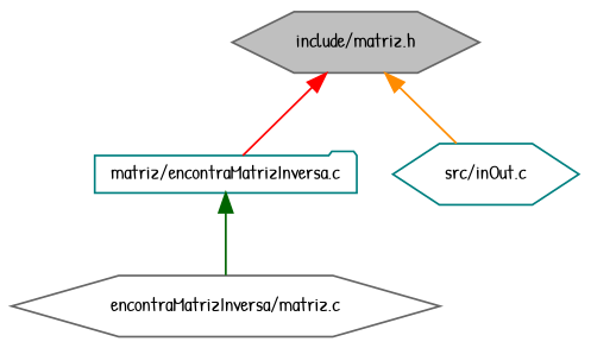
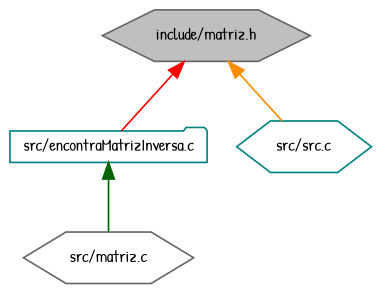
  digraph {
    fontname="Patrick Hand"
    node [color=gray40 fillcolor=white fontname="Patrick Hand" fontsize=10 shape=hexagon style=filled]
    edge [dir=back fontname="Patrick Hand" fontsize=10 labelfontname=Helvetica labelfontsize=10 style=solid]
    n1 [fillcolor=grey75 fontcolor=black height=0.2 label="include/matriz.h" width=0.4]
-   n2 [color=teal height=0.2 label="matriz/encontraMatrizInversa.c" shape=folder width=0.4]
-   n3 [color=teal height=0.2 label="src/inOut.c" width=0.4]
-   n4 [height=0.2 label="encontraMatrizInversa/matriz.c" width=0.4]
+   n2 [color=teal height=0.2 label="src/encontraMatrizInversa.c" shape=folder width=0.4]
+   n3 [color=teal height=0.2 label="src/src.c" width=0.4]
+   n4 [height=0.2 label="src/matriz.c" width=0.4]
    n1 -> n2 [color=red]
    n1 -> n3 [color=darkorange]
    n2 -> n4 [color=darkgreen]
  }
